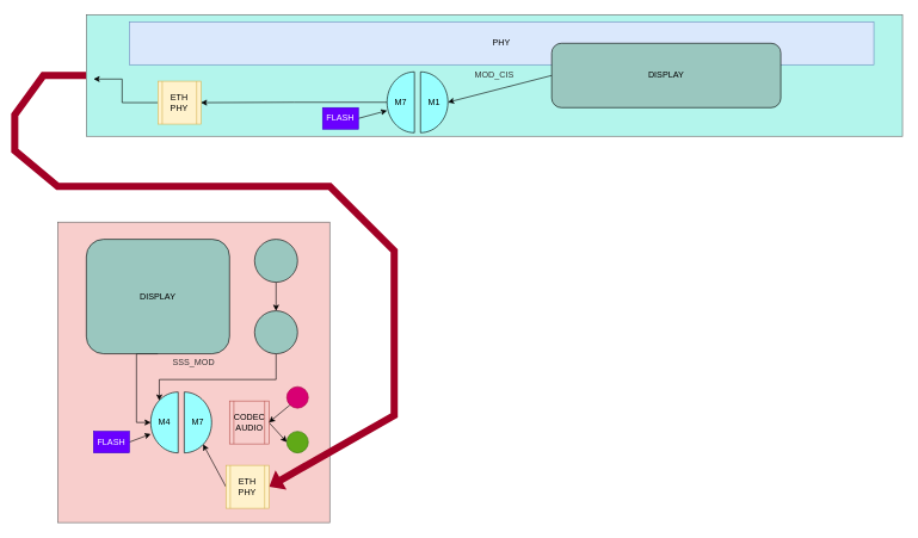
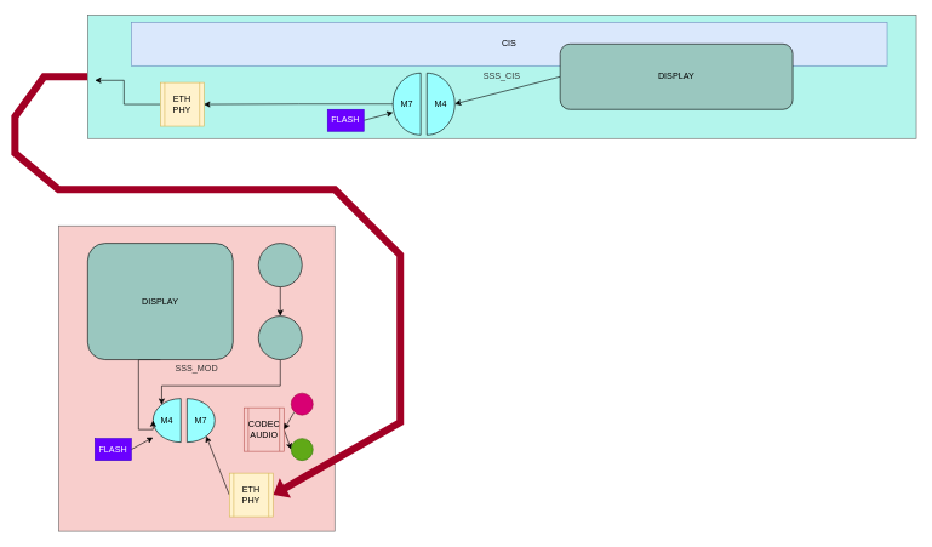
  <mxCell id="0" />
  <mxCell id="1" parent="0" />
- <mxCell id="2" value="MOD_CIS" style="rounded=0;whiteSpace=wrap;html=1;fillColor=#B3F5EC;strokeColor=#666666;fontColor=#333333;" vertex="1" parent="1"><mxGeometry x="120" y="20" width="1140" height="170" as="geometry" /></mxCell>
- <mxCell id="3" value="&lt;div&gt;PHY&lt;/div&gt;" style="rounded=0;whiteSpace=wrap;html=1;fillColor=#dae8fc;strokeColor=#6c8ebf;" vertex="1" parent="1"><mxGeometry x="180" y="30" width="1040" height="60" as="geometry" /></mxCell>
+ <mxCell id="2" value="SSS_CIS" style="rounded=0;whiteSpace=wrap;html=1;fillColor=#B3F5EC;strokeColor=#666666;fontColor=#333333;" vertex="1" parent="1"><mxGeometry x="120" y="20" width="1140" height="170" as="geometry" /></mxCell>
+ <mxCell id="3" value="&lt;div&gt;CIS&lt;/div&gt;" style="rounded=0;whiteSpace=wrap;html=1;fillColor=#dae8fc;strokeColor=#6c8ebf;" vertex="1" parent="1"><mxGeometry x="180" y="30" width="1040" height="60" as="geometry" /></mxCell>
  <mxCell id="4" value="&lt;div&gt;SSS_MOD&lt;/div&gt;&lt;div&gt;&lt;br&gt;&lt;/div&gt;&lt;div&gt;&lt;br&gt;&lt;/div&gt;" style="rounded=0;whiteSpace=wrap;html=1;fillColor=#f8cecc;fontColor=#333333;strokeColor=#666666;" vertex="1" parent="1"><mxGeometry x="80" y="310" width="380" height="420" as="geometry" /></mxCell>
- <mxCell id="5" value="M4&amp;nbsp;&amp;nbsp;&amp;nbsp;&amp;nbsp;&amp;nbsp;&amp;nbsp;&amp;nbsp;&amp;nbsp; M7" style="html=1;outlineConnect=0;whiteSpace=wrap;fillColor=#99ffff;shape=mxgraph.archimate3.interaction;" vertex="1" parent="1"><mxGeometry x="210" y="547.5" width="85" height="85" as="geometry" /></mxCell>
+ <mxCell id="5" value="M4&amp;nbsp;&amp;nbsp;&amp;nbsp;&amp;nbsp;&amp;nbsp;&amp;nbsp;&amp;nbsp;&amp;nbsp; M7" style="html=1;outlineConnect=0;whiteSpace=wrap;fillColor=#99ffff;shape=mxgraph.archimate3.interaction;" vertex="1" parent="1"><mxGeometry x="210" y="547.5" width="85" height="60" as="geometry" /></mxCell>
  <mxCell id="6" value="" style="shape=flexArrow;endArrow=classic;html=1;rounded=0;exitX=0;exitY=0.5;exitDx=0;exitDy=0;entryX=1;entryY=0.5;entryDx=0;entryDy=0;fillColor=#a20025;strokeColor=none;shadow=0;sketch=0;" edge="1" parent="1" source="2" target="22"><mxGeometry width="50" height="50" relative="1" as="geometry"><mxPoint x="330" y="520" as="sourcePoint" /><mxPoint x="380" y="470" as="targetPoint" /><Array as="points"><mxPoint x="60" y="105" /><mxPoint x="20" y="160" /><mxPoint x="20" y="210" /><mxPoint x="80" y="260" /><mxPoint x="460" y="260" /><mxPoint x="550" y="350" /><mxPoint x="550" y="580" /></Array></mxGeometry></mxCell>
  <mxCell id="7" style="edgeStyle=orthogonalEdgeStyle;rounded=0;orthogonalLoop=1;jettySize=auto;html=1;exitX=0;exitY=0.5;exitDx=0;exitDy=0;exitPerimeter=0;entryX=1;entryY=0.5;entryDx=0;entryDy=0;" edge="1" parent="1" source="8" target="20"><mxGeometry relative="1" as="geometry" /></mxCell>
- <mxCell id="8" value="M7&amp;nbsp;&amp;nbsp;&amp;nbsp;&amp;nbsp;&amp;nbsp;&amp;nbsp;&amp;nbsp;&amp;nbsp; M1" style="html=1;outlineConnect=0;whiteSpace=wrap;fillColor=#99ffff;shape=mxgraph.archimate3.interaction;" vertex="1" parent="1"><mxGeometry x="540" y="100" width="85" height="85" as="geometry" /></mxCell>
+ <mxCell id="8" value="M7&amp;nbsp;&amp;nbsp;&amp;nbsp;&amp;nbsp;&amp;nbsp;&amp;nbsp;&amp;nbsp;&amp;nbsp; M4" style="html=1;outlineConnect=0;whiteSpace=wrap;fillColor=#99ffff;shape=mxgraph.archimate3.interaction;" vertex="1" parent="1"><mxGeometry x="540" y="100" width="85" height="85" as="geometry" /></mxCell>
  <mxCell id="9" style="rounded=0;orthogonalLoop=1;jettySize=auto;html=1;exitX=0;exitY=0.5;exitDx=0;exitDy=0;entryX=1;entryY=0.5;entryDx=0;entryDy=0;entryPerimeter=0;" edge="1" parent="1" source="10" target="8"><mxGeometry relative="1" as="geometry" /></mxCell>
  <mxCell id="10" value="DISPLAY" style="rounded=1;whiteSpace=wrap;html=1;fillColor=#9AC7BF;" vertex="1" parent="1"><mxGeometry x="770" y="60" width="320" height="90" as="geometry" /></mxCell>
  <mxCell id="11" style="edgeStyle=orthogonalEdgeStyle;rounded=0;orthogonalLoop=1;jettySize=auto;html=1;exitX=0.5;exitY=1;exitDx=0;exitDy=0;entryX=0;entryY=0.5;entryDx=0;entryDy=0;entryPerimeter=0;" edge="1" parent="1" source="12" target="5"><mxGeometry relative="1" as="geometry"><Array as="points"><mxPoint x="190" y="494" /><mxPoint x="190" y="590" /></Array></mxGeometry></mxCell>
  <mxCell id="12" value="DISPLAY" style="rounded=1;whiteSpace=wrap;html=1;fillColor=#9AC7BF;" vertex="1" parent="1"><mxGeometry x="120" y="334" width="200" height="160" as="geometry" /></mxCell>
  <mxCell id="13" style="edgeStyle=orthogonalEdgeStyle;rounded=0;orthogonalLoop=1;jettySize=auto;html=1;exitX=0.5;exitY=1;exitDx=0;exitDy=0;" edge="1" parent="1" source="14" target="16"><mxGeometry relative="1" as="geometry" /></mxCell>
  <mxCell id="14" value="" style="ellipse;whiteSpace=wrap;html=1;aspect=fixed;fillColor=#9AC7BF;" vertex="1" parent="1"><mxGeometry x="355" y="334" width="60" height="60" as="geometry" /></mxCell>
  <mxCell id="15" style="edgeStyle=orthogonalEdgeStyle;rounded=0;orthogonalLoop=1;jettySize=auto;html=1;exitX=0.5;exitY=1;exitDx=0;exitDy=0;entryX=0.14;entryY=0.14;entryDx=0;entryDy=0;entryPerimeter=0;" edge="1" parent="1" source="16" target="5"><mxGeometry relative="1" as="geometry"><Array as="points"><mxPoint x="385" y="530" /><mxPoint x="222" y="530" /></Array></mxGeometry></mxCell>
  <mxCell id="16" value="" style="ellipse;whiteSpace=wrap;html=1;aspect=fixed;fillColor=#9AC7BF;" vertex="1" parent="1"><mxGeometry x="355" y="434" width="60" height="60" as="geometry" /></mxCell>
  <mxCell id="17" style="edgeStyle=none;rounded=0;sketch=0;orthogonalLoop=1;jettySize=auto;html=1;exitX=1;exitY=0.5;exitDx=0;exitDy=0;entryX=0;entryY=0.5;entryDx=0;entryDy=0;shadow=0;strokeColor=default;gradientColor=none;elbow=vertical;" edge="1" parent="1" source="18" target="25"><mxGeometry relative="1" as="geometry" /></mxCell>
- <mxCell id="18" value="&lt;div&gt;CODEC&lt;/div&gt;&lt;div&gt;AUDIO&lt;br&gt;&lt;/div&gt;" style="shape=process;whiteSpace=wrap;html=1;backgroundOutline=1;fillColor=#f8cecc;strokeColor=#b85450;" vertex="1" parent="1"><mxGeometry x="320" y="560" width="55" height="60" as="geometry" /></mxCell>
+ <mxCell id="18" value="&lt;div&gt;CODEC&lt;/div&gt;&lt;div&gt;AUDIO&lt;br&gt;&lt;/div&gt;" style="shape=process;whiteSpace=wrap;html=1;backgroundOutline=1;fillColor=#f8cecc;strokeColor=#b85450;" vertex="1" parent="1"><mxGeometry x="335" y="560" width="55" height="60" as="geometry" /></mxCell>
  <mxCell id="19" style="edgeStyle=orthogonalEdgeStyle;rounded=0;orthogonalLoop=1;jettySize=auto;html=1;exitX=0;exitY=0.5;exitDx=0;exitDy=0;" edge="1" parent="1" source="20"><mxGeometry relative="1" as="geometry"><mxPoint x="130" y="110" as="targetPoint" /><Array as="points"><mxPoint x="170" y="143" /><mxPoint x="170" y="110" /></Array></mxGeometry></mxCell>
  <mxCell id="20" value="&lt;div&gt;ETH&lt;/div&gt;&lt;div&gt;PHY&lt;br&gt;&lt;/div&gt;" style="shape=process;whiteSpace=wrap;html=1;backgroundOutline=1;fillColor=#fff2cc;strokeColor=#d6b656;" vertex="1" parent="1"><mxGeometry x="220" y="113" width="60" height="60" as="geometry" /></mxCell>
  <mxCell id="21" style="rounded=0;orthogonalLoop=1;jettySize=auto;html=1;exitX=0;exitY=0.5;exitDx=0;exitDy=0;entryX=0.86;entryY=0.86;entryDx=0;entryDy=0;entryPerimeter=0;" edge="1" parent="1" source="22" target="5"><mxGeometry relative="1" as="geometry" /></mxCell>
  <mxCell id="22" value="&lt;div&gt;ETH&lt;/div&gt;&lt;div&gt;PHY&lt;br&gt;&lt;/div&gt;" style="shape=process;whiteSpace=wrap;html=1;backgroundOutline=1;fillColor=#fff2cc;strokeColor=#d6b656;" vertex="1" parent="1"><mxGeometry x="315" y="650" width="60" height="60" as="geometry" /></mxCell>
  <mxCell id="23" style="rounded=0;sketch=0;orthogonalLoop=1;jettySize=auto;html=1;exitX=0;exitY=1;exitDx=0;exitDy=0;entryX=1;entryY=0.5;entryDx=0;entryDy=0;shadow=0;strokeColor=default;gradientColor=none;elbow=vertical;" edge="1" parent="1" source="24" target="18"><mxGeometry relative="1" as="geometry" /></mxCell>
  <mxCell id="24" value="" style="ellipse;whiteSpace=wrap;html=1;aspect=fixed;fillColor=#d80073;fontColor=#ffffff;strokeColor=#A50040;" vertex="1" parent="1"><mxGeometry x="400" y="540" width="30" height="30" as="geometry" /></mxCell>
  <mxCell id="25" value="" style="ellipse;whiteSpace=wrap;html=1;aspect=fixed;fillColor=#60a917;fontColor=#ffffff;strokeColor=#2D7600;" vertex="1" parent="1"><mxGeometry x="400" y="602.5" width="30" height="30" as="geometry" /></mxCell>
  <mxCell id="26" style="edgeStyle=none;rounded=0;sketch=0;orthogonalLoop=1;jettySize=auto;html=1;exitX=1;exitY=0.5;exitDx=0;exitDy=0;shadow=0;strokeColor=default;gradientColor=none;elbow=vertical;" edge="1" parent="1" source="27" target="8"><mxGeometry relative="1" as="geometry" /></mxCell>
  <mxCell id="27" value="FLASH" style="rounded=0;whiteSpace=wrap;html=1;fillColor=#6a00ff;fontColor=#ffffff;strokeColor=#3700CC;" vertex="1" parent="1"><mxGeometry x="450" y="150" width="50" height="30" as="geometry" /></mxCell>
  <mxCell id="28" style="edgeStyle=none;rounded=0;sketch=0;orthogonalLoop=1;jettySize=auto;html=1;exitX=1;exitY=0.5;exitDx=0;exitDy=0;shadow=0;strokeColor=default;gradientColor=none;elbow=vertical;" edge="1" parent="1" source="29" target="5"><mxGeometry relative="1" as="geometry" /></mxCell>
  <mxCell id="29" value="FLASH" style="rounded=0;whiteSpace=wrap;html=1;fillColor=#6a00ff;fontColor=#ffffff;strokeColor=#3700CC;" vertex="1" parent="1"><mxGeometry x="130" y="602.5" width="50" height="30" as="geometry" /></mxCell>
